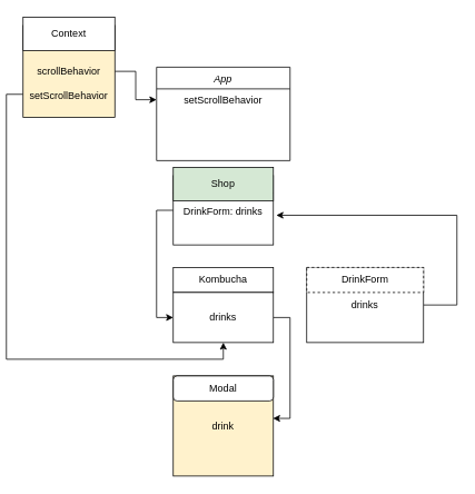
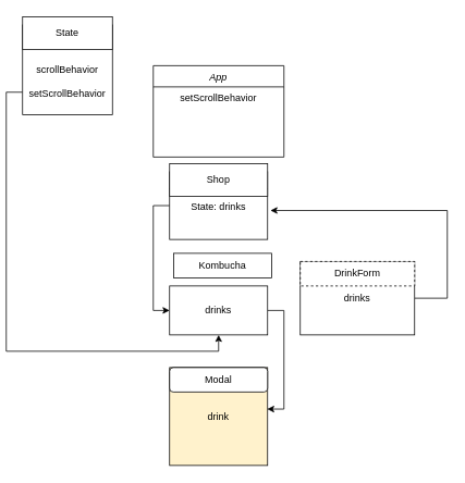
  <mxCell id="0" />
  <mxCell id="1" parent="0" />
  <mxCell id="2" value="App&#10;" style="swimlane;fontStyle=2;align=center;verticalAlign=top;childLayout=stackLayout;horizontal=1;startSize=26;horizontalStack=0;resizeParent=1;resizeLast=0;collapsible=1;marginBottom=0;rounded=0;shadow=0;strokeWidth=1;" parent="1" vertex="1"><mxGeometry x="180" y="80" width="160" height="112" as="geometry"><mxRectangle x="230" y="140" width="160" height="26" as="alternateBounds" /></mxGeometry></mxCell>
  <mxCell id="3" value="setScrollBehavior&#10;" style="text;align=center;verticalAlign=top;spacingLeft=4;spacingRight=4;overflow=hidden;rotatable=0;points=[[0,0.5],[1,0.5]];portConstraint=eastwest;rounded=0;shadow=0;html=0;" parent="2" vertex="1"><mxGeometry y="26" width="160" height="26" as="geometry" /></mxCell>
- <mxCell id="4" style="edgeStyle=orthogonalEdgeStyle;rounded=0;orthogonalLoop=1;jettySize=auto;html=1;entryX=0;entryY=0.5;entryDx=0;entryDy=0;" edge="1" parent="1" source="6" target="3"><mxGeometry relative="1" as="geometry" /></mxCell>
  <mxCell id="5" style="edgeStyle=orthogonalEdgeStyle;rounded=0;orthogonalLoop=1;jettySize=auto;html=1;exitX=0;exitY=0.75;exitDx=0;exitDy=0;entryX=0.5;entryY=1;entryDx=0;entryDy=0;" edge="1" parent="1" source="6" target="13"><mxGeometry relative="1" as="geometry"><mxPoint x="100" y="480" as="targetPoint" /></mxGeometry></mxCell>
- <mxCell id="6" value="&lt;br&gt;&lt;br&gt;scrollBehavior&lt;br&gt;&lt;br&gt;setScrollBehavior" style="whiteSpace=wrap;html=1;aspect=fixed;fillColor=#fff2cc;" vertex="1" parent="1"><mxGeometry x="20" y="30" width="110" height="110" as="geometry" /></mxCell>
+ <mxCell id="6" value="&lt;br&gt;&lt;br&gt;scrollBehavior&lt;br&gt;&lt;br&gt;setScrollBehavior" style="whiteSpace=wrap;html=1;aspect=fixed;" vertex="1" parent="1"><mxGeometry x="20" y="30" width="110" height="110" as="geometry" /></mxCell>
  <mxCell id="7" style="edgeStyle=orthogonalEdgeStyle;rounded=0;orthogonalLoop=1;jettySize=auto;html=1;exitX=0;exitY=0.5;exitDx=0;exitDy=0;entryX=0;entryY=0.5;entryDx=0;entryDy=0;" edge="1" parent="1" source="8" target="13"><mxGeometry relative="1" as="geometry" /></mxCell>
- <mxCell id="8" value="&lt;p style=&quot;line-height: 100%&quot;&gt;DrinkForm: drinks&lt;/p&gt;" style="rounded=0;whiteSpace=wrap;html=1;verticalAlign=middle;" vertex="1" parent="1"><mxGeometry x="200" y="210" width="120" height="83" as="geometry" /></mxCell>
+ <mxCell id="8" value="&lt;p style=&quot;line-height: 100%&quot;&gt;State: drinks&lt;/p&gt;" style="rounded=0;whiteSpace=wrap;html=1;verticalAlign=middle;" vertex="1" parent="1"><mxGeometry x="200" y="210" width="120" height="83" as="geometry" /></mxCell>
  <mxCell id="9" value="" style="endArrow=none;html=1;exitX=0;exitY=0.25;exitDx=0;exitDy=0;entryX=1;entryY=0.25;entryDx=0;entryDy=0;" edge="1" parent="1" source="8" target="8"><mxGeometry width="50" height="50" relative="1" as="geometry"><mxPoint x="290" y="130" as="sourcePoint" /><mxPoint x="340" y="80" as="targetPoint" /></mxGeometry></mxCell>
- <mxCell id="10" value="Shop" style="rounded=0;whiteSpace=wrap;html=1;align=center;fillColor=#d5e8d4;" vertex="1" parent="1"><mxGeometry x="200" y="200" width="120" height="40" as="geometry" /></mxCell>
- <mxCell id="11" value="Kombucha" style="rounded=0;whiteSpace=wrap;html=1;align=center;" vertex="1" parent="1"><mxGeometry x="200" y="320" width="120" height="30" as="geometry" /></mxCell>
+ <mxCell id="10" value="Shop" style="rounded=0;whiteSpace=wrap;html=1;align=center;" vertex="1" parent="1"><mxGeometry x="200" y="200" width="120" height="40" as="geometry" /></mxCell>
+ <mxCell id="11" value="Kombucha" style="rounded=0;whiteSpace=wrap;html=1;align=center;" vertex="1" parent="1"><mxGeometry x="205" y="310" width="120" height="30" as="geometry" /></mxCell>
  <mxCell id="12" style="edgeStyle=orthogonalEdgeStyle;rounded=0;orthogonalLoop=1;jettySize=auto;html=1;entryX=0.996;entryY=0.424;entryDx=0;entryDy=0;entryPerimeter=0;" edge="1" parent="1" source="13" target="14"><mxGeometry relative="1" as="geometry"><mxPoint x="340" y="500" as="targetPoint" /><Array as="points"><mxPoint x="340" y="380" /><mxPoint x="340" y="501" /></Array></mxGeometry></mxCell>
  <mxCell id="13" value="drinks" style="rounded=0;whiteSpace=wrap;html=1;align=center;" vertex="1" parent="1"><mxGeometry x="200" y="350" width="120" height="60" as="geometry" /></mxCell>
  <mxCell id="14" value="drink" style="whiteSpace=wrap;html=1;aspect=fixed;align=center;fillColor=#fff2cc;" vertex="1" parent="1"><mxGeometry x="200" y="450" width="120" height="120" as="geometry" /></mxCell>
  <mxCell id="15" value="Modal" style="whiteSpace=wrap;html=1;align=center;rounded=1;" vertex="1" parent="1"><mxGeometry x="200" y="450" width="120" height="30" as="geometry" /></mxCell>
  <mxCell id="16" style="edgeStyle=orthogonalEdgeStyle;rounded=0;orthogonalLoop=1;jettySize=auto;html=1;exitX=0.5;exitY=1;exitDx=0;exitDy=0;" edge="1" parent="1" source="10" target="10"><mxGeometry relative="1" as="geometry" /></mxCell>
  <mxCell id="17" style="edgeStyle=orthogonalEdgeStyle;rounded=0;orthogonalLoop=1;jettySize=auto;html=1;entryX=1.029;entryY=0.572;entryDx=0;entryDy=0;entryPerimeter=0;" edge="1" parent="1" source="18" target="8"><mxGeometry relative="1" as="geometry"><mxPoint x="540" y="260" as="targetPoint" /><Array as="points"><mxPoint x="540" y="365" /><mxPoint x="540" y="258" /></Array></mxGeometry></mxCell>
  <mxCell id="18" value="drinks" style="rounded=0;whiteSpace=wrap;html=1;align=center;" vertex="1" parent="1"><mxGeometry x="360" y="320" width="140" height="90" as="geometry" /></mxCell>
  <mxCell id="19" value="DrinkForm" style="rounded=0;whiteSpace=wrap;html=1;align=center;dashed=1;" vertex="1" parent="1"><mxGeometry x="360" y="320" width="140" height="30" as="geometry" /></mxCell>
  <mxCell id="20" style="edgeStyle=orthogonalEdgeStyle;rounded=0;orthogonalLoop=1;jettySize=auto;html=1;exitX=0.5;exitY=1;exitDx=0;exitDy=0;" edge="1" parent="1" source="18" target="18"><mxGeometry relative="1" as="geometry" /></mxCell>
- <mxCell id="21" value="Context" style="rounded=0;whiteSpace=wrap;html=1;align=center;" vertex="1" parent="1"><mxGeometry x="20" width="110" height="40" as="geometry" y="20" /></mxCell>
+ <mxCell id="21" value="State" style="rounded=0;whiteSpace=wrap;html=1;align=center;" vertex="1" parent="1"><mxGeometry x="20" width="110" height="40" as="geometry" y="20" /></mxCell>
